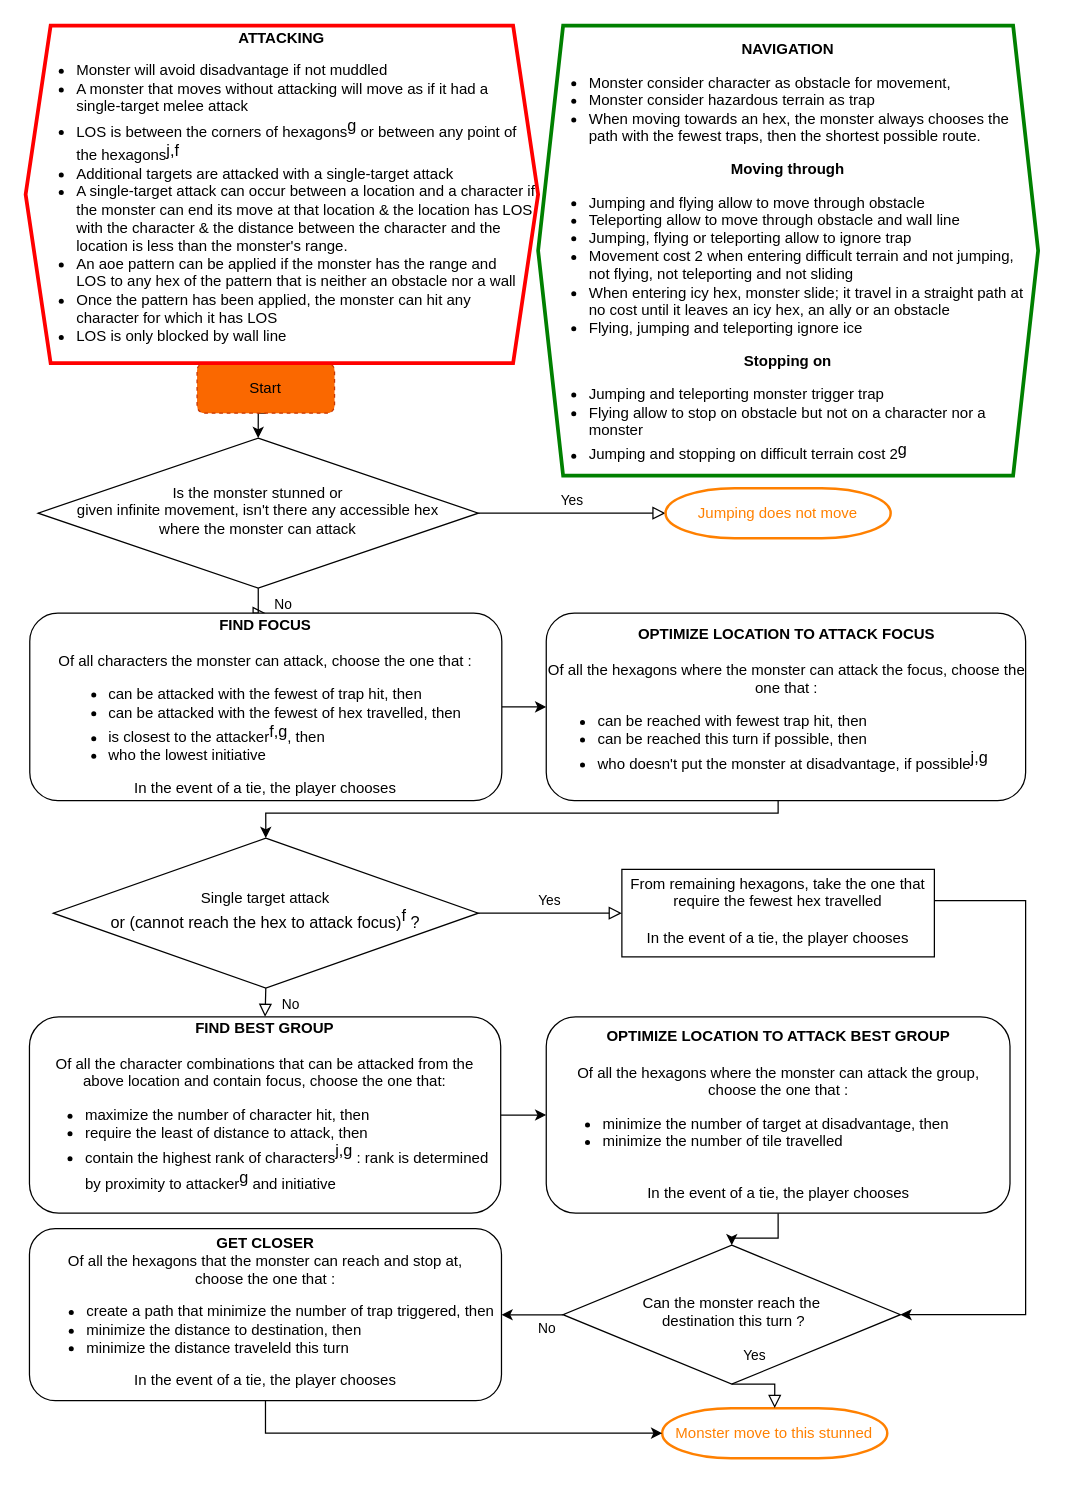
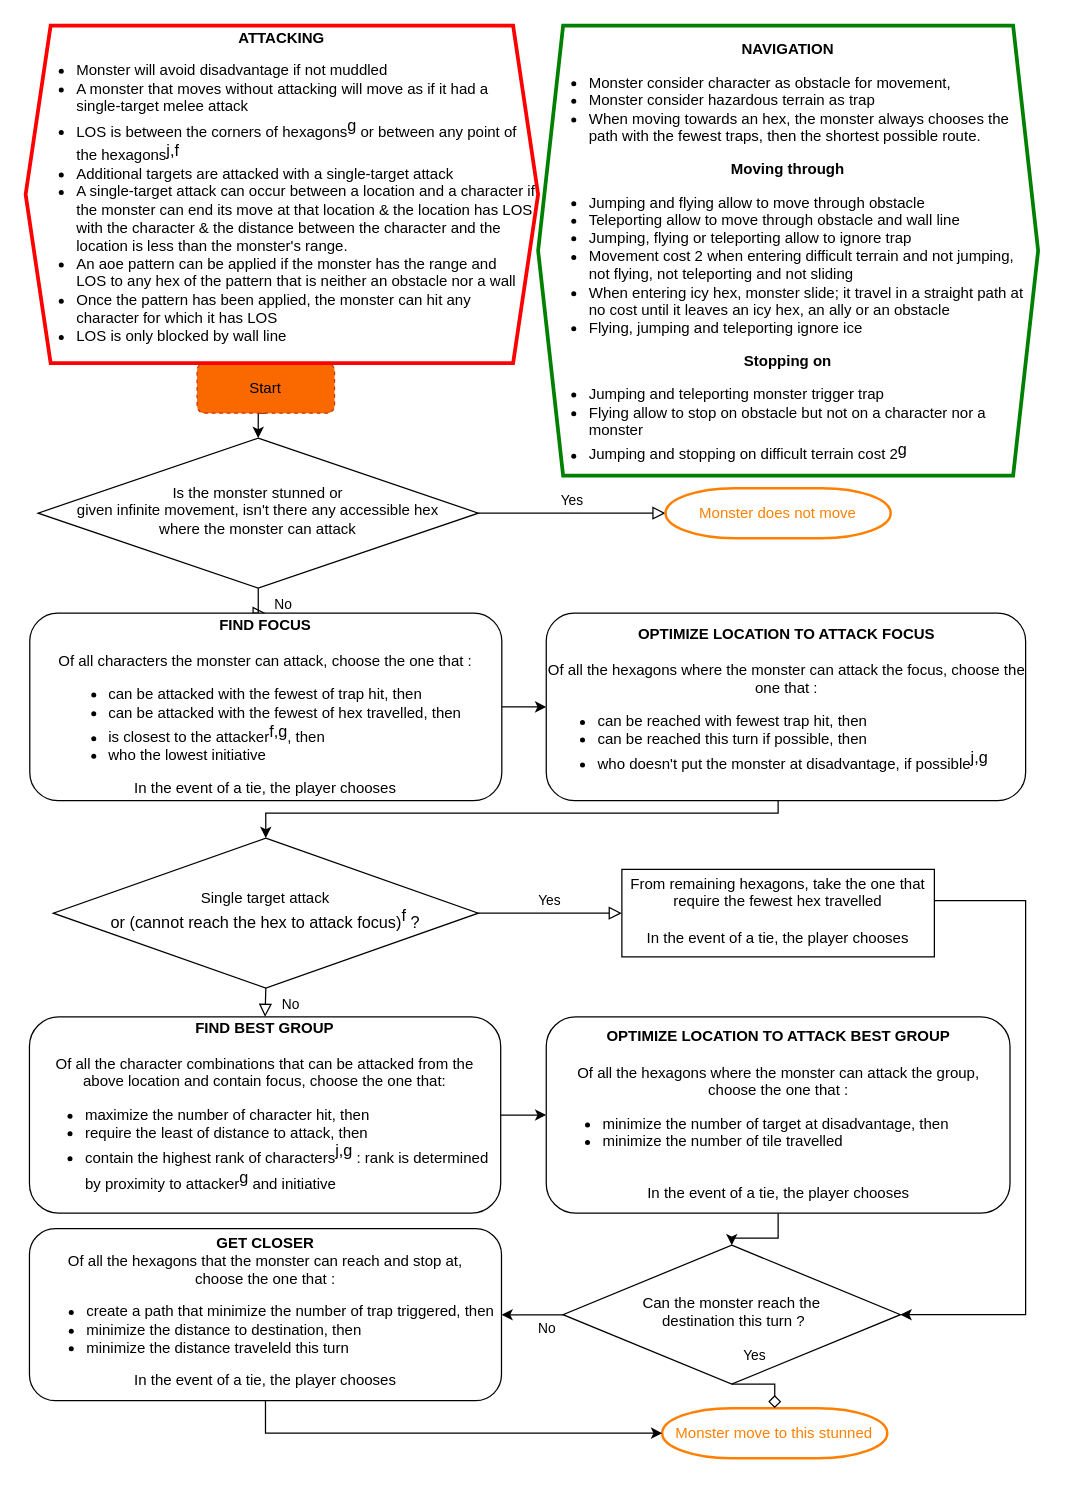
  <mxCell id="0" />
  <mxCell id="1" parent="0" />
  <mxCell id="2" style="edgeStyle=orthogonalEdgeStyle;rounded=0;orthogonalLoop=1;jettySize=auto;html=1;exitX=0.5;exitY=1;exitDx=0;exitDy=0;entryX=0.5;entryY=0;entryDx=0;entryDy=0;" parent="1" source="3" target="6" edge="1"><mxGeometry relative="1" as="geometry" /></mxCell>
  <mxCell id="3" value="Start" style="rounded=1;whiteSpace=wrap;html=1;fontSize=12;glass=0;strokeWidth=1;shadow=0;fillColor=#fa6800;fontColor=#000000;strokeColor=#C73500;dashed=1;" parent="1" vertex="1"><mxGeometry x="157.14" y="290" width="110" height="40" as="geometry" /></mxCell>
  <mxCell id="4" value="No" style="rounded=0;html=1;jettySize=auto;orthogonalLoop=1;fontSize=11;endArrow=block;endFill=0;endSize=8;strokeWidth=1;shadow=0;labelBackgroundColor=none;edgeStyle=orthogonalEdgeStyle;" parent="1" source="6" target="9" edge="1"><mxGeometry x="0.011" y="20" relative="1" as="geometry"><mxPoint as="offset" /></mxGeometry></mxCell>
  <mxCell id="5" value="Yes" style="edgeStyle=orthogonalEdgeStyle;rounded=0;html=1;jettySize=auto;orthogonalLoop=1;fontSize=11;endArrow=block;endFill=0;endSize=8;strokeWidth=1;shadow=0;labelBackgroundColor=none;entryX=0;entryY=0.5;entryDx=0;entryDy=0;exitX=1;exitY=0.5;exitDx=0;exitDy=0;" parent="1" source="6" target="7" edge="1"><mxGeometry y="10" relative="1" as="geometry"><mxPoint as="offset" /><mxPoint x="489" y="408" as="targetPoint" /><Array as="points"><mxPoint x="480" y="410" /><mxPoint x="480" y="410" /></Array></mxGeometry></mxCell>
  <mxCell id="6" value="&lt;div&gt;Is the monster stunned or&lt;/div&gt;&lt;div&gt;&lt;div&gt;given infinite movement, isn't there  any accessible hex &lt;br&gt;&lt;/div&gt;&lt;div&gt;where the monster can attack&lt;/div&gt;&lt;/div&gt;" style="rhombus;whiteSpace=wrap;html=1;shadow=0;fontFamily=Helvetica;fontSize=12;align=center;strokeWidth=1;spacing=6;spacingTop=-4;" parent="1" vertex="1"><mxGeometry x="30" y="350" width="352.14" height="120" as="geometry" /></mxCell>
- <mxCell id="7" value="&lt;font color=&quot;#ff8000&quot;&gt;Jumping does not move&lt;/font&gt;" style="strokeWidth=2;html=1;shape=mxgraph.flowchart.terminator;whiteSpace=wrap;strokeColor=#ff8000;" parent="1" vertex="1"><mxGeometry x="531.97" y="390" width="180.05" height="40" as="geometry" /></mxCell>
+ <mxCell id="7" value="&lt;font color=&quot;#ff8000&quot;&gt;Monster does not move&lt;/font&gt;" style="strokeWidth=2;html=1;shape=mxgraph.flowchart.terminator;whiteSpace=wrap;strokeColor=#ff8000;" parent="1" vertex="1"><mxGeometry x="531.97" y="390" width="180.05" height="40" as="geometry" /></mxCell>
  <mxCell id="8" style="edgeStyle=orthogonalEdgeStyle;rounded=0;orthogonalLoop=1;jettySize=auto;html=1;exitX=1;exitY=0.5;exitDx=0;exitDy=0;entryX=0;entryY=0.5;entryDx=0;entryDy=0;" parent="1" source="9" target="11" edge="1"><mxGeometry relative="1" as="geometry" /></mxCell>
  <mxCell id="9" value="&lt;div&gt;&lt;b&gt;FIND FOCUS&lt;/b&gt;&lt;br&gt;&lt;/div&gt;&lt;div&gt;&lt;br&gt;&lt;/div&gt;&lt;div&gt;Of all characters the monster can attack, choose the one that : &lt;br&gt;&lt;/div&gt;&lt;div align=&quot;left&quot;&gt;&lt;ul&gt;&lt;li&gt;can be attacked with the fewest of trap hit, then&lt;/li&gt;&lt;li&gt;can be attacked with the fewest of hex travelled, then&lt;/li&gt;&lt;li&gt;is closest to the attacker&lt;font size=&quot;1&quot;&gt;&lt;sup style=&quot;font-size: 13px;&quot;&gt;f,g&lt;/sup&gt;&lt;/font&gt;, then&lt;/li&gt;&lt;li&gt;who the lowest initiative&lt;/li&gt;&lt;/ul&gt;&lt;/div&gt;&lt;div&gt;In the event of a tie, the player chooses&lt;br&gt;&lt;/div&gt;" style="rounded=1;whiteSpace=wrap;html=1;fontSize=12;glass=0;strokeWidth=1;shadow=0;" parent="1" vertex="1"><mxGeometry x="23.32" y="490" width="377.63" height="150" as="geometry" /></mxCell>
  <mxCell id="10" style="edgeStyle=orthogonalEdgeStyle;rounded=0;orthogonalLoop=1;jettySize=auto;html=1;exitX=0.5;exitY=1;exitDx=0;exitDy=0;entryX=0.5;entryY=0;entryDx=0;entryDy=0;" parent="1" source="11" target="12" edge="1"><mxGeometry relative="1" as="geometry"><Array as="points"><mxPoint x="622" y="633" /><mxPoint x="622" y="650" /><mxPoint x="212" y="650" /></Array></mxGeometry></mxCell>
  <mxCell id="11" value="&lt;div&gt;&lt;b&gt;OPTIMIZE LOCATION TO ATTACK FOCUS&lt;/b&gt;&lt;br&gt;&lt;/div&gt;&lt;div&gt;&lt;br&gt;&lt;/div&gt;&lt;div&gt;Of all the hexagons where the monster can attack the focus, choose the one that :&lt;/div&gt;&lt;div align=&quot;left&quot;&gt;&lt;ul&gt;&lt;li&gt;can be reached with fewest trap hit, then&lt;/li&gt;&lt;li&gt;can be reached this turn if possible, then&lt;/li&gt;&lt;li&gt;who doesn't put the monster at disadvantage, if possible&lt;sup&gt;&lt;font style=&quot;font-size: 13px;&quot;&gt;j,g&lt;/font&gt;&lt;/sup&gt;&lt;/li&gt;&lt;/ul&gt;&lt;/div&gt;" style="rounded=1;whiteSpace=wrap;html=1;fontSize=12;glass=0;strokeWidth=1;shadow=0;" parent="1" vertex="1"><mxGeometry x="436.5" y="490" width="383.5" height="150" as="geometry" /></mxCell>
  <mxCell id="12" value="&lt;div&gt;Single target attack &lt;br&gt;&lt;/div&gt;&lt;div style=&quot;font-size: 13px;&quot;&gt;or (cannot reach the hex to attack focus)&lt;sup&gt;&lt;font style=&quot;font-size: 13px;&quot;&gt;f&lt;/font&gt;&lt;/sup&gt; ?&lt;/div&gt;" style="rhombus;whiteSpace=wrap;html=1;shadow=0;fontFamily=Helvetica;fontSize=12;align=center;strokeWidth=1;spacing=6;spacingTop=-4;" parent="1" vertex="1"><mxGeometry x="42.14" y="670" width="340" height="120" as="geometry" /></mxCell>
  <mxCell id="13" style="edgeStyle=orthogonalEdgeStyle;rounded=0;orthogonalLoop=1;jettySize=auto;html=1;exitX=1;exitY=0.5;exitDx=0;exitDy=0;entryX=1;entryY=0.5;entryDx=0;entryDy=0;" parent="1" source="14" target="21" edge="1"><mxGeometry relative="1" as="geometry"><Array as="points"><mxPoint x="747" y="720" /><mxPoint x="820" y="720" /><mxPoint x="820" y="1051" /></Array></mxGeometry></mxCell>
  <mxCell id="14" value="&lt;div&gt;From remaining hexagons, take the one that&lt;/div&gt;&lt;div&gt;require the fewest hex travelled&lt;/div&gt;&lt;div&gt;&lt;br&gt;&lt;/div&gt;&lt;div&gt;&lt;div align=&quot;center&quot;&gt;In the event of a tie, the player chooses&lt;br&gt;&lt;/div&gt;&lt;/div&gt;" style="whiteSpace=wrap;html=1;shadow=0;strokeWidth=1;spacing=6;spacingTop=-4;" parent="1" vertex="1"><mxGeometry x="497" y="695" width="250" height="70" as="geometry" /></mxCell>
  <mxCell id="15" style="edgeStyle=orthogonalEdgeStyle;rounded=0;orthogonalLoop=1;jettySize=auto;html=1;exitX=1;exitY=0.5;exitDx=0;exitDy=0;entryX=0;entryY=0.5;entryDx=0;entryDy=0;" parent="1" source="16" target="18" edge="1"><mxGeometry relative="1" as="geometry" /></mxCell>
  <mxCell id="16" value="&lt;div&gt;&lt;b&gt;FIND BEST GROUP&lt;/b&gt;&lt;br&gt;&lt;/div&gt;&lt;div&gt;&lt;br&gt;&lt;/div&gt;&lt;div&gt;Of all the character combinations that can be attacked from the above&amp;nbsp;&lt;span data-darkreader-inline-bgcolor=&quot;&quot; style=&quot;background-color: initial; --darkreader-inline-bgcolor: initial;&quot;&gt;location and contain focus, choose the one that:&lt;/span&gt;&lt;/div&gt;&lt;div align=&quot;left&quot;&gt;&lt;ul&gt;&lt;li&gt;maximize the number of character hit, then&lt;/li&gt;&lt;li&gt;require the least of distance to attack, then&lt;/li&gt;&lt;li&gt;contain the highest rank of characters&lt;sup&gt;&lt;font style=&quot;font-size: 13px;&quot;&gt;j,g&lt;/font&gt;&lt;/sup&gt; : rank is determined by proximity to attacker&lt;sup&gt;&lt;font style=&quot;font-size: 13px;&quot;&gt;g&lt;/font&gt;&lt;/sup&gt; and initiative&lt;/li&gt;&lt;/ul&gt;&lt;/div&gt;" style="whiteSpace=wrap;html=1;shadow=0;strokeWidth=1;spacing=6;spacingTop=-4;rounded=1" parent="1" vertex="1"><mxGeometry x="23.06" y="813" width="377" height="157" as="geometry" /></mxCell>
  <mxCell id="17" style="edgeStyle=orthogonalEdgeStyle;rounded=0;orthogonalLoop=1;jettySize=auto;html=1;exitX=0.5;exitY=1;exitDx=0;exitDy=0;entryX=0.5;entryY=0;entryDx=0;entryDy=0;" parent="1" source="18" target="21" edge="1"><mxGeometry relative="1" as="geometry" /></mxCell>
  <mxCell id="18" value="&lt;div&gt;&lt;br&gt;&lt;/div&gt;&lt;div&gt;&lt;b&gt;OPTIMIZE LOCATION TO ATTACK BEST GROUP&lt;/b&gt;&lt;br&gt;&lt;/div&gt;&lt;div&gt;&lt;br&gt;&lt;/div&gt;&lt;div&gt;&lt;div&gt;Of all the hexagons where the monster can attack the group, choose&amp;nbsp;&lt;span style=&quot;background-color: initial;&quot;&gt;the one that :&lt;/span&gt;&lt;/div&gt;&lt;/div&gt;&lt;div align=&quot;left&quot;&gt;&lt;ul&gt;&lt;li&gt;minimize the number of target at disadvantage, then&lt;/li&gt;&lt;li&gt;minimize the number of tile travelled&lt;/li&gt;&lt;/ul&gt;&lt;/div&gt;&lt;blockquote&gt;&lt;div align=&quot;left&quot;&gt;&lt;br&gt;&lt;/div&gt;&lt;div align=&quot;center&quot;&gt;In the event of a tie, the player chooses&lt;br&gt;&lt;/div&gt;&lt;/blockquote&gt;" style="whiteSpace=wrap;html=1;shadow=0;strokeWidth=1;spacing=6;spacingTop=-4;rounded=1" parent="1" vertex="1"><mxGeometry x="436.5" y="813" width="371" height="157" as="geometry" /></mxCell>
  <mxCell id="19" value="" style="edgeStyle=orthogonalEdgeStyle;rounded=0;orthogonalLoop=1;jettySize=auto;html=1;" parent="1" source="21" target="24" edge="1"><mxGeometry relative="1" as="geometry"><Array as="points"><mxPoint x="440" y="1051" /><mxPoint x="440" y="1051" /></Array></mxGeometry></mxCell>
  <mxCell id="20" value="No" style="edgeLabel;html=1;align=center;verticalAlign=middle;resizable=0;points=[];" parent="19" vertex="1" connectable="0"><mxGeometry x="0.358" y="2" relative="1" as="geometry"><mxPoint x="20" y="8" as="offset" /></mxGeometry></mxCell>
  <mxCell id="21" value="&lt;div&gt;Can the monster reach the&lt;/div&gt;&lt;div&gt;&amp;nbsp;destination this turn ?&lt;/div&gt;" style="rhombus;whiteSpace=wrap;html=1;shadow=0;strokeWidth=1;spacing=6;spacingTop=-4;" parent="1" vertex="1"><mxGeometry x="449.88" y="995.66" width="270" height="111.12" as="geometry" /></mxCell>
  <mxCell id="22" value="&lt;font color=&quot;#ff8000&quot;&gt;Monster move to this stunned&lt;/font&gt;" style="strokeWidth=2;html=1;shape=mxgraph.flowchart.terminator;whiteSpace=wrap;strokeColor=#ff8000;" parent="1" vertex="1"><mxGeometry x="529.26" y="1126" width="180.05" height="40" as="geometry" /></mxCell>
  <mxCell id="23" style="edgeStyle=orthogonalEdgeStyle;rounded=0;orthogonalLoop=1;jettySize=auto;html=1;exitX=0.5;exitY=1;exitDx=0;exitDy=0;entryX=0;entryY=0.5;entryDx=0;entryDy=0;" parent="1" source="24" target="22" edge="1"><mxGeometry relative="1" as="geometry" /></mxCell>
  <mxCell id="24" value="&lt;b&gt;GET CLOSER&lt;/b&gt;&lt;div&gt;Of all the hexagons that the monster can reach and stop at, &lt;br&gt;&lt;/div&gt;&lt;div&gt;choose the one that :&lt;/div&gt;&lt;div align=&quot;left&quot;&gt;&lt;ul&gt;&lt;li&gt;create a path that minimize the number of trap triggered, then&lt;/li&gt;&lt;li&gt;minimize the distance to destination, then&lt;/li&gt;&lt;li&gt;minimize the distance traveleld this turn&lt;/li&gt;&lt;/ul&gt;&lt;/div&gt;&lt;div&gt;In the event of a tie, the player chooses&lt;br&gt;&lt;/div&gt;" style="whiteSpace=wrap;html=1;shadow=0;strokeWidth=1;spacing=6;spacingTop=-4;rounded=1" parent="1" vertex="1"><mxGeometry x="23.06" y="982.44" width="377.63" height="137.56" as="geometry" /></mxCell>
  <mxCell id="25" value="Yes" style="edgeStyle=orthogonalEdgeStyle;rounded=0;html=1;jettySize=auto;orthogonalLoop=1;fontSize=11;endArrow=block;endFill=0;endSize=8;strokeWidth=1;shadow=0;labelBackgroundColor=none;entryX=0;entryY=0.5;entryDx=0;entryDy=0;exitX=1;exitY=0.5;exitDx=0;exitDy=0;" parent="1" source="12" target="14" edge="1"><mxGeometry y="10" relative="1" as="geometry"><mxPoint as="offset" /><mxPoint x="529" y="403" as="targetPoint" /><mxPoint x="399" y="403" as="sourcePoint" /></mxGeometry></mxCell>
- <mxCell id="26" value="Yes" style="edgeStyle=orthogonalEdgeStyle;rounded=0;html=1;jettySize=auto;orthogonalLoop=1;fontSize=11;endArrow=block;endFill=0;endSize=8;strokeWidth=1;shadow=0;labelBackgroundColor=none;entryX=0.5;entryY=0;entryDx=0;entryDy=0;exitX=0.5;exitY=1;exitDx=0;exitDy=0;" parent="1" source="21" target="22" edge="1"><mxGeometry x="-0.333" y="23" relative="1" as="geometry"><mxPoint as="offset" /><mxPoint x="562" y="725" as="targetPoint" /><mxPoint x="399" y="725" as="sourcePoint" /></mxGeometry></mxCell>
+ <mxCell id="26" value="Yes" style="edgeStyle=orthogonalEdgeStyle;rounded=0;html=1;jettySize=auto;orthogonalLoop=1;fontSize=11;endArrow=diamond;endFill=0;endSize=8;strokeWidth=1;shadow=0;labelBackgroundColor=none;entryX=0.5;entryY=0;entryDx=0;entryDy=0;exitX=0.5;exitY=1;exitDx=0;exitDy=0;" parent="1" source="21" target="22" edge="1"><mxGeometry x="-0.333" y="23" relative="1" as="geometry"><mxPoint as="offset" /><mxPoint x="562" y="725" as="targetPoint" /><mxPoint x="399" y="725" as="sourcePoint" /></mxGeometry></mxCell>
  <mxCell id="27" value="No" style="rounded=0;html=1;jettySize=auto;orthogonalLoop=1;fontSize=11;endArrow=block;endFill=0;endSize=8;strokeWidth=1;shadow=0;labelBackgroundColor=none;edgeStyle=orthogonalEdgeStyle;exitX=0.5;exitY=1;exitDx=0;exitDy=0;entryX=0.5;entryY=0;entryDx=0;entryDy=0;" parent="1" source="12" target="16" edge="1"><mxGeometry x="0.011" y="20" relative="1" as="geometry"><mxPoint as="offset" /><mxPoint x="211.28" y="783" as="sourcePoint" /><mxPoint x="211.28" y="813" as="targetPoint" /></mxGeometry></mxCell>
  <mxCell id="28" value="&lt;font style=&quot;font-size: 12px;&quot;&gt;&lt;br&gt;&lt;/font&gt;&lt;div&gt;&lt;font style=&quot;font-size: 12px;&quot;&gt;&lt;b&gt;NAVIGATION&lt;/b&gt;&lt;/font&gt;&lt;/div&gt;&lt;div align=&quot;left&quot;&gt;&lt;ul&gt;&lt;li&gt;&lt;font style=&quot;font-size: 12px;&quot;&gt;Monster consider character as obstacle for movement,&lt;/font&gt;&lt;/li&gt;&lt;li&gt;&lt;font style=&quot;font-size: 12px;&quot;&gt;Monster consider hazardous terrain as trap&lt;/font&gt;&lt;/li&gt;&lt;li&gt;&lt;font style=&quot;font-size: 12px;&quot;&gt;When moving towards an hex, the monster always chooses the path with the fewest traps, then the shortest possible route.&lt;/font&gt;&lt;/li&gt;&lt;/ul&gt;&lt;/div&gt;&lt;div&gt;&lt;font style=&quot;font-size: 12px;&quot;&gt;&lt;b&gt;Moving through&lt;/b&gt;&lt;/font&gt;&lt;div&gt;&lt;div align=&quot;left&quot;&gt;&lt;ul&gt;&lt;li&gt;&lt;font style=&quot;font-size: 12px;&quot;&gt;Jumping and flying allow to move through obstacle&lt;/font&gt;&lt;/li&gt;&lt;li&gt;&lt;font style=&quot;font-size: 12px;&quot;&gt;Teleporting allow to move through obstacle and wall line&lt;/font&gt;&lt;/li&gt;&lt;li&gt;&lt;font style=&quot;font-size: 12px;&quot;&gt;Jumping, flying or teleporting allow to ignore trap&lt;/font&gt;&lt;/li&gt;&lt;li&gt;&lt;font style=&quot;font-size: 12px;&quot;&gt;Movement cost 2 when entering difficult terrain and not jumping,&amp;nbsp; not flying, not teleporting and not sliding&lt;/font&gt;&lt;/li&gt;&lt;li&gt;&lt;font style=&quot;font-size: 12px;&quot;&gt;When entering icy hex, monster slide; it travel in a straight path at&amp;nbsp; no cost until it leaves an icy hex, an ally or an obstacle&lt;/font&gt;&lt;/li&gt;&lt;li&gt;&lt;font style=&quot;font-size: 12px;&quot;&gt;Flying, jumping and teleporting ignore ice&lt;/font&gt;&lt;/li&gt;&lt;/ul&gt;&lt;/div&gt;&lt;div&gt;&lt;div align=&quot;center&quot;&gt;&lt;font style=&quot;font-size: 12px;&quot;&gt;&lt;b&gt;Stopping on&lt;/b&gt;&lt;/font&gt;&lt;/div&gt;&lt;div align=&quot;left&quot;&gt;&lt;ul&gt;&lt;li&gt;&lt;font style=&quot;font-size: 12px;&quot;&gt;Jumping and teleporting monster trigger trap&lt;/font&gt;&lt;/li&gt;&lt;li&gt;&lt;font style=&quot;font-size: 12px;&quot;&gt;Flying allow to stop on obstacle but not on a character nor a monster&lt;br&gt;&lt;/font&gt;&lt;/li&gt;&lt;li style=&quot;&quot;&gt;&lt;font style=&quot;font-size: 12px;&quot;&gt;Jumping and stopping on difficult terrain cost 2&lt;/font&gt;&lt;font size=&quot;1&quot;&gt;&lt;sup style=&quot;font-size: 13px;&quot;&gt;g&lt;/sup&gt;&lt;/font&gt;&lt;/li&gt;&lt;/ul&gt;&lt;/div&gt;&lt;/div&gt;&lt;/div&gt;&lt;/div&gt;" style="shape=hexagon;perimeter=hexagonPerimeter2;whiteSpace=wrap;html=1;fixedSize=1;strokeColor=#008000;strokeWidth=3;" parent="1" vertex="1"><mxGeometry x="430" y="20" width="400" height="360" as="geometry" /></mxCell>
  <mxCell id="29" value="&lt;div&gt;&lt;font style=&quot;font-size: 12px;&quot;&gt;&lt;b&gt;ATTACKING&lt;/b&gt;&lt;/font&gt;&lt;/div&gt;&lt;div align=&quot;left&quot;&gt;&lt;ul&gt;&lt;li&gt;&lt;div&gt;&lt;font style=&quot;font-size: 12px;&quot;&gt;Monster will avoid disadvantage if not muddled&lt;/font&gt;&lt;/div&gt;&lt;/li&gt;&lt;li&gt;&lt;div&gt;&lt;font style=&quot;font-size: 12px;&quot;&gt;A monster that moves without attacking will move as if it had a single-target melee attack&lt;/font&gt;&lt;/div&gt;&lt;/li&gt;&lt;li&gt;&lt;div&gt;&lt;font style=&quot;font-size: 12px;&quot;&gt;LOS is between the corners of hexagons&lt;/font&gt;&lt;font size=&quot;1&quot;&gt;&lt;sup style=&quot;font-size: 13px;&quot;&gt;g&lt;/sup&gt;&lt;/font&gt;&lt;font style=&quot;font-size: 12px;&quot;&gt; or between any point of the hexagons&lt;/font&gt;&lt;font size=&quot;1&quot;&gt;&lt;sup style=&quot;font-size: 13px;&quot;&gt;j,f&lt;/sup&gt;&lt;/font&gt;&lt;/div&gt;&lt;/li&gt;&lt;li&gt;&lt;font style=&quot;font-size: 12px;&quot;&gt;Additional targets are attacked with a single-target attack&lt;/font&gt;&lt;/li&gt;&lt;li&gt;&lt;font style=&quot;font-size: 12px;&quot;&gt;A single-target attack can occur between a location and a character if the monster can end its move at that location &amp;amp; the location has LOS with the character &amp;amp; the distance between the character and the location is less than the monster's range.&lt;/font&gt;&lt;/li&gt;&lt;li&gt;&lt;font style=&quot;font-size: 12px;&quot;&gt;An aoe pattern can be applied if the monster has the range and&amp;nbsp; &amp;nbsp; LOS to any hex of the pattern that is neither an obstacle nor a wall&lt;/font&gt;&lt;/li&gt;&lt;li&gt;&lt;font style=&quot;font-size: 12px;&quot;&gt;Once the pattern has been applied, the monster can hit any character for which it has LOS&lt;/font&gt;&lt;/li&gt;&lt;li&gt;&lt;font style=&quot;font-size: 12px;&quot;&gt;LOS is only blocked by wall line&lt;/font&gt;&lt;/li&gt;&lt;/ul&gt;&lt;/div&gt;" style="shape=hexagon;perimeter=hexagonPerimeter2;whiteSpace=wrap;html=1;fixedSize=1;strokeColor=#ff0000;strokeWidth=3;" parent="1" vertex="1"><mxGeometry x="20" y="20" width="410" height="270" as="geometry" /></mxCell>
